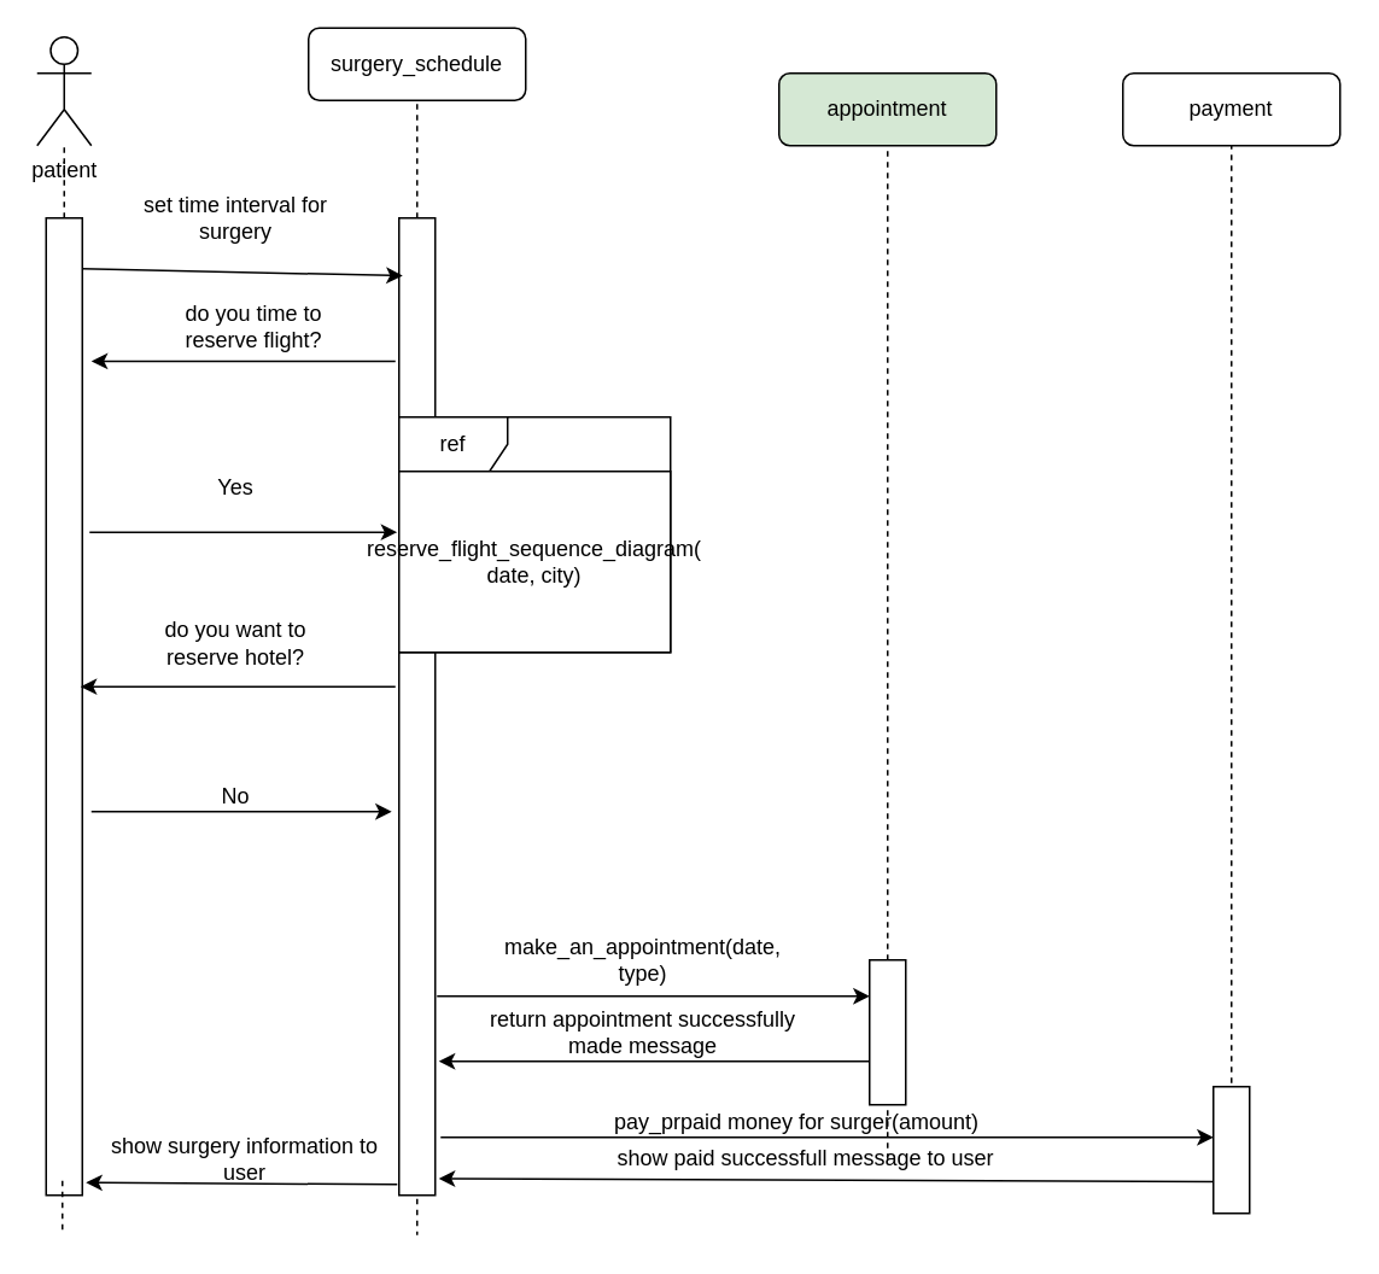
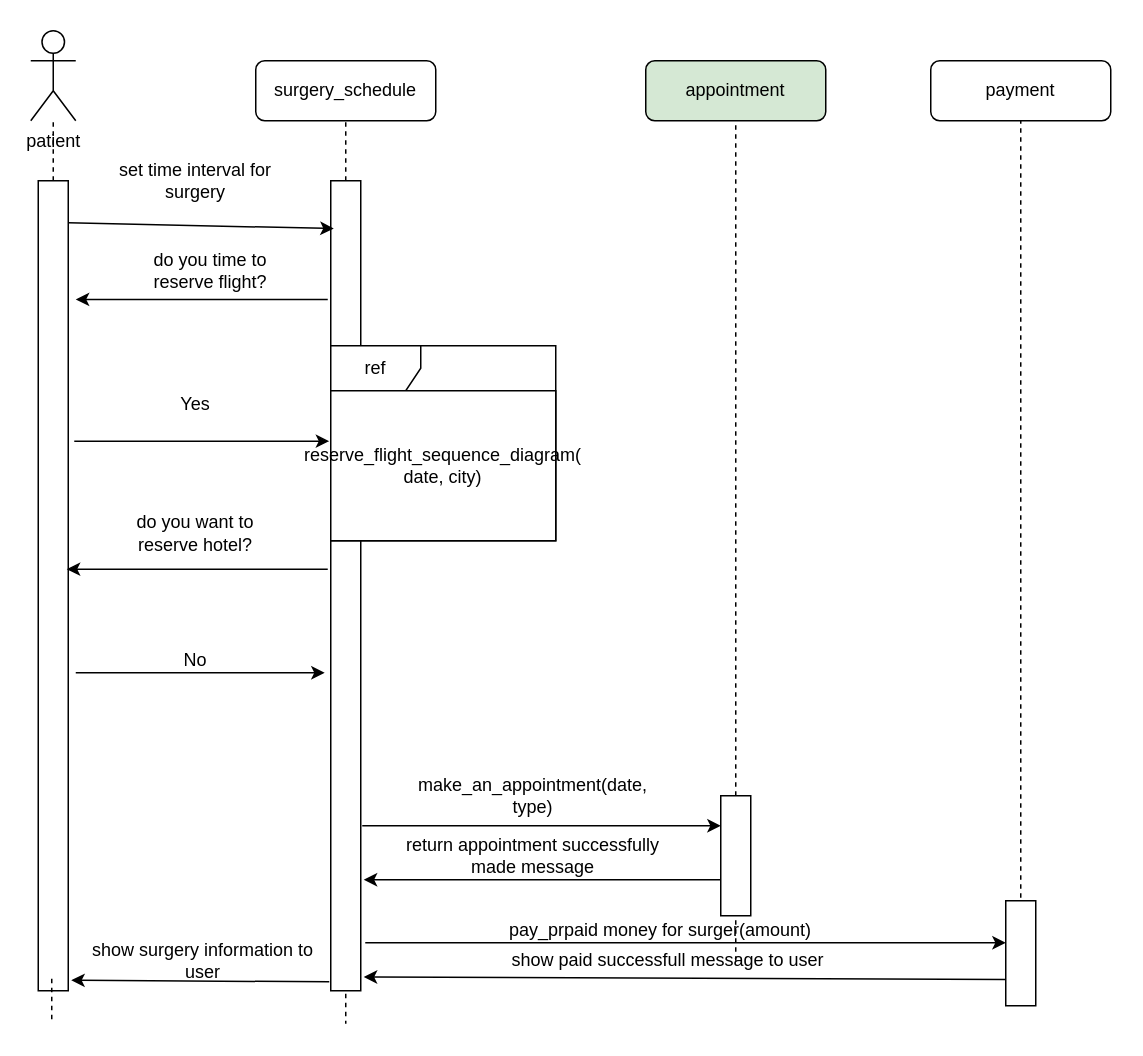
  <mxCell id="0" />
  <mxCell id="1" parent="0" />
  <mxCell id="2" value="patient" style="shape=umlActor;verticalLabelPosition=bottom;labelBackgroundColor=#ffffff;verticalAlign=top;html=1;outlineConnect=0;" parent="1" vertex="1"><mxGeometry x="20" y="20" width="30" height="60" as="geometry" /></mxCell>
  <mxCell id="3" value="" style="endArrow=none;dashed=1;html=1;" parent="1" source="4" target="2" edge="1"><mxGeometry width="50" height="50" relative="1" as="geometry"><mxPoint x="34" y="440" as="sourcePoint" /><mxPoint x="80" y="150" as="targetPoint" /></mxGeometry></mxCell>
  <mxCell id="4" value="" style="rounded=0;whiteSpace=wrap;html=1;" parent="1" vertex="1"><mxGeometry x="25" y="120" width="20" height="540" as="geometry" /></mxCell>
  <mxCell id="5" value="" style="endArrow=none;dashed=1;html=1;" parent="1" edge="1"><mxGeometry width="50" height="50" relative="1" as="geometry"><mxPoint x="34" y="652" as="sourcePoint" /><mxPoint x="34" y="680" as="targetPoint" /></mxGeometry></mxCell>
- <mxCell id="6" value="surgery_schedule" style="rounded=1;whiteSpace=wrap;html=1;" parent="1" vertex="1"><mxGeometry x="170" y="15" width="120" height="40" as="geometry" /></mxCell>
+ <mxCell id="6" value="surgery_schedule" style="rounded=1;whiteSpace=wrap;html=1;" parent="1" vertex="1"><mxGeometry x="170" y="40" width="120" height="40" as="geometry" /></mxCell>
  <mxCell id="7" value="" style="endArrow=none;dashed=1;html=1;entryX=0.5;entryY=1;entryDx=0;entryDy=0;" parent="1" source="8" target="6" edge="1"><mxGeometry width="50" height="50" relative="1" as="geometry"><mxPoint x="230" y="440" as="sourcePoint" /><mxPoint x="240" y="140" as="targetPoint" /></mxGeometry></mxCell>
  <mxCell id="8" value="" style="rounded=0;whiteSpace=wrap;html=1;" parent="1" vertex="1"><mxGeometry x="220" y="120" width="20" height="540" as="geometry" /></mxCell>
  <mxCell id="9" value="" style="endArrow=none;dashed=1;html=1;entryX=0.5;entryY=1;entryDx=0;entryDy=0;" parent="1" edge="1"><mxGeometry width="50" height="50" relative="1" as="geometry"><mxPoint x="230" y="662" as="sourcePoint" /><mxPoint x="230" y="682" as="targetPoint" /></mxGeometry></mxCell>
  <mxCell id="10" value="" style="endArrow=classic;html=1;exitX=1;exitY=0.052;exitDx=0;exitDy=0;exitPerimeter=0;entryX=0.1;entryY=0.059;entryDx=0;entryDy=0;entryPerimeter=0;" parent="1" source="4" target="8" edge="1"><mxGeometry width="50" height="50" relative="1" as="geometry"><mxPoint x="130" y="220" as="sourcePoint" /><mxPoint x="180" y="170" as="targetPoint" /></mxGeometry></mxCell>
  <mxCell id="11" value="set time interval for surgery" style="text;html=1;strokeColor=none;fillColor=none;align=center;verticalAlign=middle;whiteSpace=wrap;rounded=0;" parent="1" vertex="1"><mxGeometry x="70" y="110" width="120" height="20" as="geometry" /></mxCell>
  <mxCell id="12" value="" style="endArrow=classic;html=1;exitX=-0.1;exitY=0.197;exitDx=0;exitDy=0;exitPerimeter=0;entryX=1.25;entryY=0.197;entryDx=0;entryDy=0;entryPerimeter=0;" parent="1" edge="1"><mxGeometry width="50" height="50" relative="1" as="geometry"><mxPoint x="218" y="199.13" as="sourcePoint" /><mxPoint x="50" y="199.13" as="targetPoint" /></mxGeometry></mxCell>
  <mxCell id="13" value="do you time to reserve flight?" style="text;html=1;strokeColor=none;fillColor=none;align=center;verticalAlign=middle;whiteSpace=wrap;rounded=0;" parent="1" vertex="1"><mxGeometry x="80" y="170" width="120" height="20" as="geometry" /></mxCell>
  <mxCell id="14" value="" style="endArrow=classic;html=1;exitX=1.15;exitY=0.445;exitDx=0;exitDy=0;exitPerimeter=0;entryX=-0.1;entryY=0.445;entryDx=0;entryDy=0;entryPerimeter=0;" parent="1" edge="1"><mxGeometry width="50" height="50" relative="1" as="geometry"><mxPoint x="49" y="293.6" as="sourcePoint" /><mxPoint x="219" y="293.6" as="targetPoint" /></mxGeometry></mxCell>
  <mxCell id="15" value="Yes" style="text;html=1;strokeColor=none;fillColor=none;align=center;verticalAlign=middle;whiteSpace=wrap;rounded=0;" parent="1" vertex="1"><mxGeometry x="110" y="259" width="40" height="20" as="geometry" /></mxCell>
  <mxCell id="16" value="ref" style="shape=umlFrame;whiteSpace=wrap;html=1;" parent="1" vertex="1"><mxGeometry x="220" y="230" width="150" height="130" as="geometry" /></mxCell>
  <mxCell id="17" value="reserve_flight_sequence_diagram( date, city)" style="rounded=0;whiteSpace=wrap;html=1;" parent="1" vertex="1"><mxGeometry x="220" y="260" width="150" height="100" as="geometry" /></mxCell>
  <mxCell id="18" value="" style="endArrow=classic;html=1;entryX=0.95;entryY=0.879;entryDx=0;entryDy=0;entryPerimeter=0;" parent="1" edge="1"><mxGeometry width="50" height="50" relative="1" as="geometry"><mxPoint x="218" y="379" as="sourcePoint" /><mxPoint x="44" y="378.92" as="targetPoint" /></mxGeometry></mxCell>
  <mxCell id="19" value="do you want to reserve hotel?" style="text;html=1;strokeColor=none;fillColor=none;align=center;verticalAlign=middle;whiteSpace=wrap;rounded=0;" parent="1" vertex="1"><mxGeometry x="75" y="345" width="110" height="20" as="geometry" /></mxCell>
  <mxCell id="20" value="" style="endArrow=classic;html=1;entryX=-0.027;entryY=0.58;entryDx=0;entryDy=0;entryPerimeter=0;" parent="1" edge="1"><mxGeometry width="50" height="50" relative="1" as="geometry"><mxPoint x="50" y="448" as="sourcePoint" /><mxPoint x="215.95" y="448" as="targetPoint" /></mxGeometry></mxCell>
  <mxCell id="21" value="No" style="text;html=1;strokeColor=none;fillColor=none;align=center;verticalAlign=middle;whiteSpace=wrap;rounded=0;" parent="1" vertex="1"><mxGeometry x="110" y="430" width="40" height="20" as="geometry" /></mxCell>
  <mxCell id="22" value="appointment" style="rounded=1;whiteSpace=wrap;html=1;fillColor=#d5e8d4;" parent="1" vertex="1"><mxGeometry x="430" y="40" width="120" height="40" as="geometry" /></mxCell>
  <mxCell id="23" value="" style="endArrow=none;dashed=1;html=1;entryX=0.5;entryY=1;entryDx=0;entryDy=0;" parent="1" source="24" target="22" edge="1"><mxGeometry width="50" height="50" relative="1" as="geometry"><mxPoint x="490" y="640" as="sourcePoint" /><mxPoint x="510" y="290" as="targetPoint" /></mxGeometry></mxCell>
  <mxCell id="24" value="" style="rounded=0;whiteSpace=wrap;html=1;" parent="1" vertex="1"><mxGeometry x="480" y="530" width="20" height="80" as="geometry" /></mxCell>
  <mxCell id="25" value="" style="endArrow=none;dashed=1;html=1;entryX=0.5;entryY=1;entryDx=0;entryDy=0;" parent="1" target="24" edge="1"><mxGeometry width="50" height="50" relative="1" as="geometry"><mxPoint x="490" y="640" as="sourcePoint" /><mxPoint x="490" y="80" as="targetPoint" /></mxGeometry></mxCell>
  <mxCell id="26" value="" style="endArrow=classic;html=1;entryX=0;entryY=0.25;entryDx=0;entryDy=0;" parent="1" target="24" edge="1"><mxGeometry width="50" height="50" relative="1" as="geometry"><mxPoint x="241" y="550" as="sourcePoint" /><mxPoint x="410" y="560" as="targetPoint" /></mxGeometry></mxCell>
  <mxCell id="27" value="make_an_appointment(date, type)" style="text;html=1;strokeColor=none;fillColor=none;align=center;verticalAlign=middle;whiteSpace=wrap;rounded=0;" parent="1" vertex="1"><mxGeometry x="300" y="520" width="110" height="20" as="geometry" /></mxCell>
  <mxCell id="28" value="" style="endArrow=classic;html=1;" parent="1" edge="1"><mxGeometry width="50" height="50" relative="1" as="geometry"><mxPoint x="480" y="586" as="sourcePoint" /><mxPoint x="242" y="586" as="targetPoint" /></mxGeometry></mxCell>
  <mxCell id="29" value="return appointment successfully made message" style="text;html=1;strokeColor=none;fillColor=none;align=center;verticalAlign=middle;whiteSpace=wrap;rounded=0;" parent="1" vertex="1"><mxGeometry x="260" y="560" width="190" height="20" as="geometry" /></mxCell>
  <mxCell id="30" value="payment" style="rounded=1;whiteSpace=wrap;html=1;" parent="1" vertex="1"><mxGeometry x="620" y="40" width="120" height="40" as="geometry" /></mxCell>
  <mxCell id="31" value="" style="endArrow=none;dashed=1;html=1;entryX=0.5;entryY=1;entryDx=0;entryDy=0;" parent="1" target="30" edge="1"><mxGeometry width="50" height="50" relative="1" as="geometry"><mxPoint x="680" y="640" as="sourcePoint" /><mxPoint x="670" y="320" as="targetPoint" /></mxGeometry></mxCell>
  <mxCell id="32" value="" style="rounded=0;whiteSpace=wrap;html=1;" parent="1" vertex="1"><mxGeometry x="670" y="600" width="20" height="70" as="geometry" /></mxCell>
  <mxCell id="33" value="" style="endArrow=classic;html=1;entryX=0;entryY=0.4;entryDx=0;entryDy=0;entryPerimeter=0;" parent="1" target="32" edge="1"><mxGeometry width="50" height="50" relative="1" as="geometry"><mxPoint x="243" y="628" as="sourcePoint" /><mxPoint x="360" y="610" as="targetPoint" /></mxGeometry></mxCell>
  <mxCell id="34" value="pay_prpaid money for surger(amount)" style="text;html=1;strokeColor=none;fillColor=none;align=center;verticalAlign=middle;whiteSpace=wrap;rounded=0;" parent="1" vertex="1"><mxGeometry x="330" y="610" width="220" height="20" as="geometry" /></mxCell>
  <mxCell id="35" value="" style="endArrow=classic;html=1;exitX=0;exitY=0.75;exitDx=0;exitDy=0;entryX=1.1;entryY=0.983;entryDx=0;entryDy=0;entryPerimeter=0;" parent="1" source="32" target="8" edge="1"><mxGeometry width="50" height="50" relative="1" as="geometry"><mxPoint x="530" y="720" as="sourcePoint" /><mxPoint x="580" y="670" as="targetPoint" /></mxGeometry></mxCell>
  <mxCell id="36" value="show paid successfull message to user" style="text;html=1;strokeColor=none;fillColor=none;align=center;verticalAlign=middle;whiteSpace=wrap;rounded=0;" parent="1" vertex="1"><mxGeometry x="320" y="630" width="250" height="20" as="geometry" /></mxCell>
  <mxCell id="37" value="" style="endArrow=classic;html=1;exitX=-0.05;exitY=0.989;exitDx=0;exitDy=0;exitPerimeter=0;entryX=1.1;entryY=0.987;entryDx=0;entryDy=0;entryPerimeter=0;" parent="1" source="8" target="4" edge="1"><mxGeometry width="50" height="50" relative="1" as="geometry"><mxPoint x="100" y="650" as="sourcePoint" /><mxPoint x="150" y="600" as="targetPoint" /></mxGeometry></mxCell>
  <mxCell id="38" value="show surgery information to user" style="text;html=1;strokeColor=none;fillColor=none;align=center;verticalAlign=middle;whiteSpace=wrap;rounded=0;" parent="1" vertex="1"><mxGeometry x="50" y="630" width="170" height="20" as="geometry" /></mxCell>
